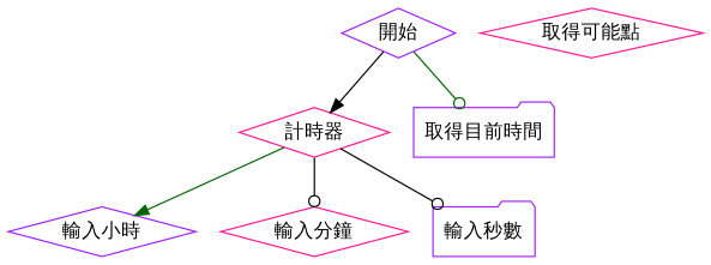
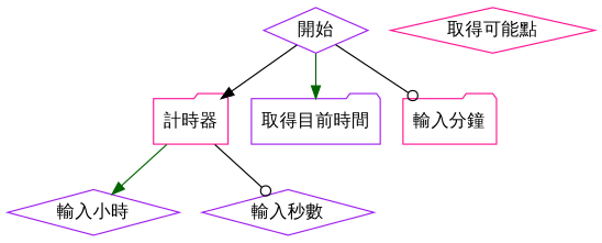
  strict digraph {
    node [color=purple shape=diamond]
    edge [arrowhead=normal color=black]
    "開始"
-   "計時器" [color=deeppink]
+   "計時器" [color=deeppink shape=folder]
    "取得目前時間" [shape=folder]
    "輸入小時"
-   "輸入分鐘" [color=deeppink]
-   "輸入秒數" [shape=folder]
+   "輸入分鐘" [color=deeppink shape=folder]
+   "輸入秒數"
    "取得可能點" [color=deeppink]
    "開始" -> "計時器"
-   "開始" -> "取得目前時間" [arrowhead=odot color=darkgreen]
+   "開始" -> "取得目前時間" [color=darkgreen]
    "計時器" -> "輸入小時" [color=darkgreen]
-   "計時器" -> "輸入分鐘" [arrowhead=odot]
+   "開始" -> "輸入分鐘" [arrowhead=odot]
    "計時器" -> "輸入秒數" [arrowhead=odot]
  }
